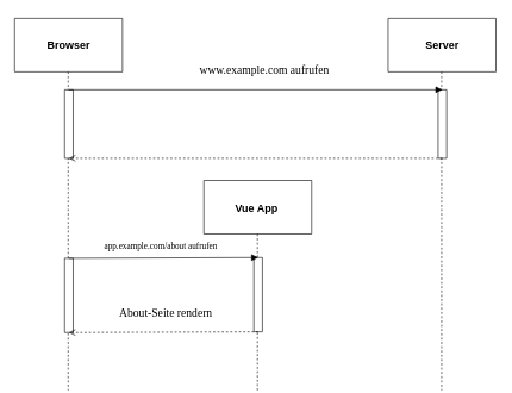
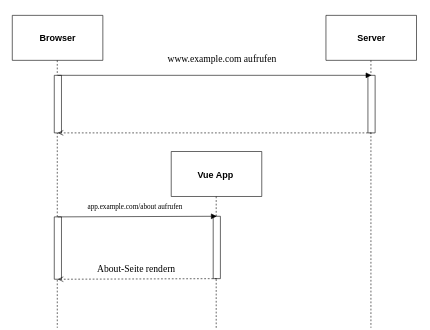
  <mxCell id="0" />
  <mxCell id="1" value="Verbinder" parent="0" />
  <mxCell id="2" style="vsdxID=2;fillColor=#FFFFFF;gradientColor=none;shape=stencil(nZBLDoAgDERP0z3SIyjew0SURgSD+Lu9kMZoXLhwN9O+tukAlrNpJg1SzDH4QW/URgNYgZTkjA4UkwJUgGXng+6DX1zLfmoymdXo17xh5zmRJ6Q42BWCfc2oJfdAr+Yv+AP9Cb7OJ3H/2JG1HNGz/84klThPVCc=);labelBackgroundColor=none;rounded=0;html=1;whiteSpace=wrap;fontSize=14;" parent="1" vertex="1"><mxGeometry x="20" y="25" width="151" height="75" as="geometry" /></mxCell>
  <mxCell id="3" style="vsdxID=3;fillColor=#FFFFFF;gradientColor=none;shape=stencil(nZBLDoAgDERP0z3SIyjew0SURgSD+Lu9kMZoXLhwN9O+tukAlrNpJg1SzDH4QW/URgNYgZTkjA4UkwJUgGXng+6DX1zLfmoymdXo17xh5zmRJ6Q42BWCfc2oJfdAr+Yv+AP9Cb7OJ3H/2JG1HNGz/84klThPVCc=);labelBackgroundColor=none;rounded=0;html=1;whiteSpace=wrap;" parent="2" vertex="1"><mxGeometry x="39" y="19" width="72" height="36" as="geometry" /></mxCell>
  <mxCell id="4" style="vsdxID=4;fillColor=#FFFFFF;gradientColor=none;shape=stencil(1VFBDsIgEHwNRxKE+IJa/7GxSyFiaRa07e+FLImtB+/eZnZmdgkjTJcczCi0SpniHRc/ZCfMRWjtJ4fkc0HC9MJ0NhKOFJ/TwHyG6qzoEV91w8q5s6oRrTamJ8X8yl6gW9GoeZuVtgP9vUitElafJMUM2cfpEA1AI8pyRNoAYwuylBbEeTf+h2cV8Plm60Pglvb6dy1lxJWa/g0=);labelBackgroundColor=none;rounded=0;html=1;whiteSpace=wrap;" parent="2" vertex="1"><mxGeometry x="63" y="-5" width="24" height="1" as="geometry" /></mxCell>
  <mxCell id="5" style="vsdxID=6;edgeStyle=none;dashed=1;startArrow=none;endArrow=none;startSize=5;endSize=5;spacingTop=0;spacingBottom=0;spacingLeft=0;spacingRight=0;verticalAlign=middle;html=1;labelBackgroundColor=#ffffff;rounded=0;" parent="2" edge="1"><mxGeometry relative="1" as="geometry"><Array as="points" /><mxPoint x="75" y="75" as="sourcePoint" /><mxPoint x="75" y="521" as="targetPoint" /></mxGeometry></mxCell>
  <mxCell id="6" value="&lt;font style=&quot;font-size:16px;font-family:Calibri;color:#000000;direction:ltr;letter-spacing:0px;line-height:120%;opacity:1&quot;&gt;&lt;b&gt;Browser&lt;br/&gt;&lt;/b&gt;&lt;/font&gt;" style="text;vsdxID=2;fillColor=none;gradientColor=none;labelBackgroundColor=none;rounded=0;html=1;whiteSpace=wrap;verticalAlign=middle;align=center;strokeColor=none;;html=1;" parent="2" vertex="1"><mxGeometry y="-0.74" width="151.49" height="75.74" as="geometry" /></mxCell>
  <mxCell id="7" value="&lt;font color=&quot;#000000&quot; size=&quot;1&quot;&gt;&lt;b style=&quot;font-size: 15px&quot;&gt;Browser&lt;/b&gt;&lt;/font&gt;" style="rounded=0;whiteSpace=wrap;html=1;labelBackgroundColor=none;labelBorderColor=none;fontColor=#F19C99;strokeColor=none;" vertex="1" parent="2"><mxGeometry x="15.75" y="7" width="120" height="60" as="geometry" /></mxCell>
  <mxCell id="8" style="vsdxID=7;fillColor=#FFFFFF;gradientColor=none;shape=stencil(nZBLDoAgDERP0z3SIyjew0SURgSD+Lu9kMZoXLhwN9O+tukAlrNpJg1SzDH4QW/URgNYgZTkjA4UkwJUgGXng+6DX1zLfmoymdXo17xh5zmRJ6Q42BWCfc2oJfdAr+Yv+AP9Cb7OJ3H/2JG1HNGz/84klThPVCc=);labelBackgroundColor=none;rounded=0;html=1;whiteSpace=wrap;" parent="1" vertex="1"><mxGeometry x="285" y="252" width="151" height="75" as="geometry" /></mxCell>
  <mxCell id="9" style="vsdxID=8;fillColor=#FFFFFF;gradientColor=none;shape=stencil(nZBLDoAgDERP0z3SIyjew0SURgSD+Lu9kMZoXLhwN9O+tukAlrNpJg1SzDH4QW/URgNYgZTkjA4UkwJUgGXng+6DX1zLfmoymdXo17xh5zmRJ6Q42BWCfc2oJfdAr+Yv+AP9Cb7OJ3H/2JG1HNGz/84klThPVCc=);labelBackgroundColor=none;rounded=0;html=1;whiteSpace=wrap;" parent="8" vertex="1"><mxGeometry x="39" y="19" width="72" height="36" as="geometry" /></mxCell>
  <mxCell id="10" style="vsdxID=9;fillColor=#FFFFFF;gradientColor=none;shape=stencil(1VFBDsIgEHwNRxKE+IJa/7GxSyFiaRa07e+FLImtB+/eZnZmdgkjTJcczCi0SpniHRc/ZCfMRWjtJ4fkc0HC9MJ0NhKOFJ/TwHyG6qzoEV91w8q5s6oRrTamJ8X8yl6gW9GoeZuVtgP9vUitElafJMUM2cfpEA1AI8pyRNoAYwuylBbEeTf+h2cV8Plm60Pglvb6dy1lxJWa/g0=);labelBackgroundColor=none;rounded=0;html=1;whiteSpace=wrap;" parent="8" vertex="1"><mxGeometry x="63" y="-5" width="24" height="1" as="geometry" /></mxCell>
  <mxCell id="11" style="vsdxID=11;edgeStyle=none;dashed=1;startArrow=none;endArrow=none;startSize=5;endSize=5;spacingTop=0;spacingBottom=0;spacingLeft=0;spacingRight=0;verticalAlign=middle;html=1;labelBackgroundColor=#ffffff;rounded=0;" parent="8" edge="1"><mxGeometry relative="1" as="geometry"><Array as="points" /><mxPoint x="75" y="75" as="sourcePoint" /><mxPoint x="75" y="295" as="targetPoint" /></mxGeometry></mxCell>
  <mxCell id="12" value="&lt;font style=&quot;font-size:16px;font-family:Calibri;color:#000000;direction:ltr;letter-spacing:0px;line-height:120%;opacity:1&quot;&gt;&lt;b&gt;Vue app&lt;br/&gt;&lt;/b&gt;&lt;/font&gt;" style="text;vsdxID=7;fillColor=none;gradientColor=none;labelBackgroundColor=none;rounded=0;html=1;whiteSpace=wrap;verticalAlign=middle;align=center;strokeColor=none;;html=1;" parent="8" vertex="1"><mxGeometry y="-0.74" width="151.49" height="75.74" as="geometry" /></mxCell>
  <mxCell id="13" value="&lt;font color=&quot;#000000&quot; size=&quot;1&quot;&gt;&lt;b style=&quot;font-size: 15px&quot;&gt;Vue App&lt;/b&gt;&lt;/font&gt;" style="rounded=0;whiteSpace=wrap;html=1;labelBackgroundColor=none;labelBorderColor=none;fontColor=#F19C99;strokeColor=none;" vertex="1" parent="8"><mxGeometry x="14" y="7.5" width="120" height="60" as="geometry" /></mxCell>
  <mxCell id="14" style="vsdxID=108;fillColor=#FFFFFF;gradientColor=none;shape=stencil(nZBLDoAgDERP0z3SIyjew0SURgSD+Lu9kMZoXLhwN9O+tukAlrNpJg1SzDH4QW/URgNYgZTkjA4UkwJUgGXng+6DX1zLfmoymdXo17xh5zmRJ6Q42BWCfc2oJfdAr+Yv+AP9Cb7OJ3H/2JG1HNGz/84klThPVCc=);labelBackgroundColor=none;rounded=0;html=1;whiteSpace=wrap;" parent="1" vertex="1"><mxGeometry x="543" y="25" width="151" height="75" as="geometry" /></mxCell>
  <mxCell id="15" style="vsdxID=109;fillColor=#FFFFFF;gradientColor=none;shape=stencil(nZBLDoAgDERP0z3SIyjew0SURgSD+Lu9kMZoXLhwN9O+tukAlrNpJg1SzDH4QW/URgNYgZTkjA4UkwJUgGXng+6DX1zLfmoymdXo17xh5zmRJ6Q42BWCfc2oJfdAr+Yv+AP9Cb7OJ3H/2JG1HNGz/84klThPVCc=);labelBackgroundColor=none;rounded=0;html=1;whiteSpace=wrap;" parent="14" vertex="1"><mxGeometry x="39" y="19" width="72" height="36" as="geometry" /></mxCell>
  <mxCell id="16" style="vsdxID=110;fillColor=#FFFFFF;gradientColor=none;shape=stencil(1VFBDsIgEHwNRxKE+IJa/7GxSyFiaRa07e+FLImtB+/eZnZmdgkjTJcczCi0SpniHRc/ZCfMRWjtJ4fkc0HC9MJ0NhKOFJ/TwHyG6qzoEV91w8q5s6oRrTamJ8X8yl6gW9GoeZuVtgP9vUitElafJMUM2cfpEA1AI8pyRNoAYwuylBbEeTf+h2cV8Plm60Pglvb6dy1lxJWa/g0=);labelBackgroundColor=none;rounded=0;html=1;whiteSpace=wrap;" parent="14" vertex="1"><mxGeometry x="63" y="-5" width="24" height="1" as="geometry" /></mxCell>
  <mxCell id="17" style="vsdxID=112;edgeStyle=none;dashed=1;startArrow=none;endArrow=none;startSize=5;endSize=5;spacingTop=0;spacingBottom=0;spacingLeft=0;spacingRight=0;verticalAlign=middle;html=1;labelBackgroundColor=#ffffff;rounded=0;" parent="14" edge="1"><mxGeometry relative="1" as="geometry"><Array as="points" /><mxPoint x="75" y="75" as="sourcePoint" /><mxPoint x="75" y="521" as="targetPoint" /></mxGeometry></mxCell>
  <mxCell id="18" value="&lt;font style=&quot;font-size:16px;font-family:Calibri;color:#000000;direction:ltr;letter-spacing:0px;line-height:120%;opacity:1&quot;&gt;&lt;b&gt;Server&lt;br/&gt;&lt;/b&gt;&lt;/font&gt;" style="text;vsdxID=108;fillColor=none;gradientColor=none;labelBackgroundColor=none;rounded=0;html=1;whiteSpace=wrap;verticalAlign=middle;align=center;strokeColor=none;;html=1;" parent="14" vertex="1"><mxGeometry y="-0.74" width="151.49" height="75.74" as="geometry" /></mxCell>
  <mxCell id="19" value="&lt;font color=&quot;#000000&quot; size=&quot;1&quot;&gt;&lt;b style=&quot;font-size: 15px&quot;&gt;Server&lt;/b&gt;&lt;/font&gt;" style="rounded=0;whiteSpace=wrap;html=1;labelBackgroundColor=none;labelBorderColor=none;fontColor=#F19C99;strokeColor=none;" vertex="1" parent="14"><mxGeometry x="15.75" y="7.5" width="120" height="60" as="geometry" /></mxCell>
  <mxCell id="20" style="vsdxID=113;rotation=270;fillColor=#FFFFFF;gradientColor=none;shape=stencil(nZBLDoAgDERP0z3SIyjew0SURgSD+Lu9kMZoXLhwN9O+tukAlrNpJg1SzDH4QW/URgNYgZTkjA4UkwJUgGXng+6DX1zLfmoymdXo17xh5zmRJ6Q42BWCfc2oJfdAr+Yv+AP9Cb7OJ3H/2JG1HNGz/84klThPVCc=);labelBackgroundColor=none;rounded=0;html=1;whiteSpace=wrap;" parent="1" vertex="1"><mxGeometry x="48" y="167" width="96" height="12" as="geometry" /></mxCell>
  <mxCell id="21" style="vsdxID=114;rotation=270;fillColor=#FFFFFF;gradientColor=none;shape=stencil(nZBLDoAgDERP0z3SIyjew0SURgSD+Lu9kMZoXLhwN9O+tukAlrNpJg1SzDH4QW/URgNYgZTkjA4UkwJUgGXng+6DX1zLfmoymdXo17xh5zmRJ6Q42BWCfc2oJfdAr+Yv+AP9Cb7OJ3H/2JG1HNGz/84klThPVCc=);labelBackgroundColor=none;rounded=0;html=1;whiteSpace=wrap;" parent="1" vertex="1"><mxGeometry x="571" y="167" width="96" height="12" as="geometry" /></mxCell>
  <mxCell id="22" value="&lt;font style=&quot;font-size: 16px ; font-family: &amp;#34;calibri&amp;#34; ; color: #000000 ; direction: ltr ; letter-spacing: 0px ; line-height: 120% ; opacity: 1&quot;&gt;www.example.com aufrufen&lt;br&gt;&lt;/font&gt;" style="verticalAlign=middle;align=center;vsdxID=117;fillColor=none;gradientColor=none;shape=stencil(nZBLDoAgDERP0z3SIyjew0SURgSD+Lu9kMZoXLhwN9O+tukAlrNpJg1SzDH4QW/URgNYgZTkjA4UkwJUgGXng+6DX1zLfmoymdXo17xh5zmRJ6Q42BWCfc2oJfdAr+Yv+AP9Cb7OJ3H/2JG1HNGz/84klThPVCc=);strokeColor=none;labelBackgroundColor=none;rounded=0;html=1;whiteSpace=wrap;" parent="1" vertex="1"><mxGeometry x="235" y="78" width="270" height="40" as="geometry" /></mxCell>
  <mxCell id="23" style="vsdxID=120;rotation=270;fillColor=#FFFFFF;gradientColor=none;shape=stencil(nZBLDoAgDERP0z3SIyjew0SURgSD+Lu9kMZoXLhwN9O+tukAlrNpJg1SzDH4QW/URgNYgZTkjA4UkwJUgGXng+6DX1zLfmoymdXo17xh5zmRJ6Q42BWCfc2oJfdAr+Yv+AP9Cb7OJ3H/2JG1HNGz/84klThPVCc=);labelBackgroundColor=none;rounded=0;html=1;whiteSpace=wrap;" parent="1" vertex="1"><mxGeometry x="44" y="407" width="104" height="12" as="geometry" /></mxCell>
  <mxCell id="24" style="vsdxID=123;rotation=270;fillColor=#FFFFFF;gradientColor=none;shape=stencil(nZBLDoAgDERP0z3SIyjew0SURgSD+Lu9kMZoXLhwN9O+tukAlrNpJg1SzDH4QW/URgNYgZTkjA4UkwJUgGXng+6DX1zLfmoymdXo17xh5zmRJ6Q42BWCfc2oJfdAr+Yv+AP9Cb7OJ3H/2JG1HNGz/84klThPVCc=);labelBackgroundColor=none;rounded=0;html=1;whiteSpace=wrap;" parent="1" vertex="1"><mxGeometry x="309" y="406" width="104" height="12" as="geometry" /></mxCell>
  <mxCell id="25" value="&lt;font style=&quot;font-size: 12px ; font-family: &amp;#34;calibri&amp;#34; ; color: #000000 ; direction: ltr ; letter-spacing: 0px ; line-height: 120% ; opacity: 1&quot;&gt;app.example.com/about aufrufen&lt;br&gt;&lt;/font&gt;" style="verticalAlign=middle;align=center;vsdxID=125;fillColor=none;gradientColor=none;shape=stencil(nZBLDoAgDERP0z3SIyjew0SURgSD+Lu9kMZoXLhwN9O+tukAlrNpJg1SzDH4QW/URgNYgZTkjA4UkwJUgGXng+6DX1zLfmoymdXo17xh5zmRJ6Q42BWCfc2oJfdAr+Yv+AP9Cb7OJ3H/2JG1HNGz/84klThPVCc=);strokeColor=none;labelBackgroundColor=none;rounded=0;html=1;whiteSpace=wrap;" parent="1" vertex="1"><mxGeometry x="115" y="333" width="220" height="21" as="geometry" /></mxCell>
- <mxCell id="26" value="&lt;font style=&quot;font-size: 16px ; font-family: &amp;#34;calibri&amp;#34; ; color: #000000 ; direction: ltr ; letter-spacing: 0px ; line-height: 120% ; opacity: 1&quot;&gt;About-Seite rendern&lt;br&gt;&lt;/font&gt;" style="verticalAlign=middle;align=center;vsdxID=126;fillColor=none;gradientColor=none;shape=stencil(nZBLDoAgDERP0z3SIyjew0SURgSD+Lu9kMZoXLhwN9O+tukAlrNpJg1SzDH4QW/URgNYgZTkjA4UkwJUgGXng+6DX1zLfmoymdXo17xh5zmRJ6Q42BWCfc2oJfdAr+Yv+AP9Cb7OJ3H/2JG1HNGz/84klThPVCc=);strokeColor=none;labelBackgroundColor=none;rounded=0;html=1;whiteSpace=wrap;" parent="1" vertex="1"><mxGeometry x="130" y="428" width="204" height="20" as="geometry" /></mxCell>
+ <mxCell id="26" value="&lt;font style=&quot;font-size: 16px ; font-family: &amp;#34;calibri&amp;#34; ; color: #000000 ; direction: ltr ; letter-spacing: 0px ; line-height: 120% ; opacity: 1&quot;&gt;About-Seite rendern&lt;br&gt;&lt;/font&gt;" style="verticalAlign=middle;align=center;vsdxID=126;fillColor=none;gradientColor=none;shape=stencil(nZBLDoAgDERP0z3SIyjew0SURgSD+Lu9kMZoXLhwN9O+tukAlrNpJg1SzDH4QW/URgNYgZTkjA4UkwJUgGXng+6DX1zLfmoymdXo17xh5zmRJ6Q42BWCfc2oJfdAr+Yv+AP9Cb7OJ3H/2JG1HNGz/84klThPVCc=);strokeColor=none;labelBackgroundColor=none;rounded=0;html=1;whiteSpace=wrap;" parent="1" vertex="1"><mxGeometry x="125" y="438" width="204" height="20" as="geometry" /></mxCell>
  <mxCell id="27" parent="1" vertex="1"><mxGeometry x="361" y="360" as="geometry" /></mxCell>
  <mxCell id="28" style="vsdxID=122;edgeStyle=none;startArrow=none;endArrow=block;startSize=2;endSize=7;spacingTop=0;spacingBottom=0;spacingLeft=0;spacingRight=0;verticalAlign=middle;html=1;labelBackgroundColor=#ffffff;rounded=0;exitX=0.503;exitY=4.48;exitDx=0;exitDy=0;exitPerimeter=0;" parent="1" source="2" target="27" edge="1"><mxGeometry relative="1" as="geometry"><mxPoint x="-1" as="offset" /><Array as="points" /></mxGeometry></mxCell>
  <mxCell id="29" style="vsdxID=115;edgeStyle=none;startArrow=none;endArrow=block;startSize=2;endSize=7;spacingTop=0;spacingBottom=0;spacingLeft=0;spacingRight=0;verticalAlign=middle;html=1;labelBackgroundColor=#ffffff;rounded=0;exitX=0.503;exitY=1.333;exitDx=0;exitDy=0;exitPerimeter=0;entryX=0.503;entryY=1.333;entryDx=0;entryDy=0;entryPerimeter=0;" parent="1" source="2" target="14" edge="1"><mxGeometry relative="1" as="geometry"><mxPoint as="offset" /><Array as="points" /></mxGeometry></mxCell>
  <mxCell id="30" style="vsdxID=116;edgeStyle=none;dashed=1;startArrow=none;endArrow=open;startSize=2;endSize=7;spacingTop=0;spacingBottom=0;spacingLeft=0;spacingRight=0;verticalAlign=middle;html=1;labelBackgroundColor=#ffffff;rounded=0;exitX=0.503;exitY=2.613;exitDx=0;exitDy=0;exitPerimeter=0;entryX=0.503;entryY=2.613;entryDx=0;entryDy=0;entryPerimeter=0;" parent="1" source="14" target="2" edge="1"><mxGeometry relative="1" as="geometry"><mxPoint x="-1" as="offset" /><Array as="points" /></mxGeometry></mxCell>
  <mxCell id="31" style="vsdxID=124;edgeStyle=none;dashed=1;startArrow=none;endArrow=open;startSize=2;endSize=7;spacingTop=0;spacingBottom=0;spacingLeft=0;spacingRight=0;verticalAlign=middle;html=1;labelBackgroundColor=#ffffff;rounded=0;" parent="1" edge="1"><mxGeometry relative="1" as="geometry"><mxPoint as="offset" /><Array as="points" /><mxPoint x="361" y="464" as="sourcePoint" /><mxPoint x="96" y="465" as="targetPoint" /></mxGeometry></mxCell>
